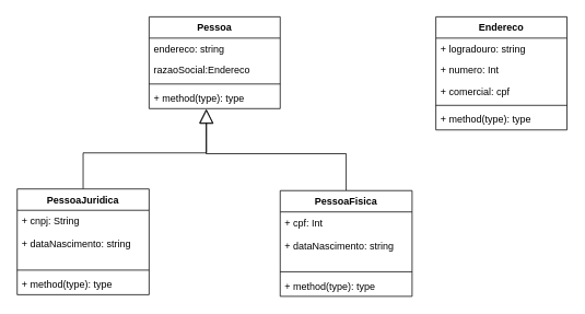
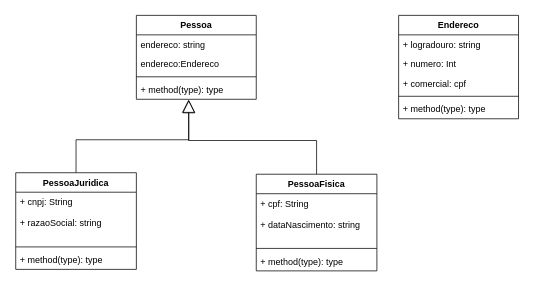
  <mxCell id="0" />
  <mxCell id="1" parent="0" />
  <mxCell id="2" value="Pessoa" style="swimlane;fontStyle=1;align=center;verticalAlign=top;childLayout=stackLayout;horizontal=1;startSize=26;horizontalStack=0;resizeParent=1;resizeParentMax=0;resizeLast=0;collapsible=1;marginBottom=0;" vertex="1" parent="1"><mxGeometry x="181" y="20" width="160" height="112" as="geometry" /></mxCell>
  <mxCell id="3" value="endereco: string" style="text;strokeColor=none;fillColor=none;align=left;verticalAlign=top;spacingLeft=4;spacingRight=4;overflow=hidden;rotatable=0;points=[[0,0.5],[1,0.5]];portConstraint=eastwest;" vertex="1" parent="2"><mxGeometry y="26" width="160" height="26" as="geometry" /></mxCell>
- <mxCell id="4" value="razaoSocial:Endereco" style="text;strokeColor=none;fillColor=none;align=left;verticalAlign=top;spacingLeft=4;spacingRight=4;overflow=hidden;rotatable=0;points=[[0,0.5],[1,0.5]];portConstraint=eastwest;" vertex="1" parent="2"><mxGeometry y="52" width="160" height="26" as="geometry" /></mxCell>
+ <mxCell id="4" value="endereco:Endereco" style="text;strokeColor=none;fillColor=none;align=left;verticalAlign=top;spacingLeft=4;spacingRight=4;overflow=hidden;rotatable=0;points=[[0,0.5],[1,0.5]];portConstraint=eastwest;" vertex="1" parent="2"><mxGeometry y="52" width="160" height="26" as="geometry" /></mxCell>
  <mxCell id="5" value="" style="line;strokeWidth=1;fillColor=none;align=left;verticalAlign=middle;spacingTop=-1;spacingLeft=3;spacingRight=3;rotatable=0;labelPosition=right;points=[];portConstraint=eastwest;" vertex="1" parent="2"><mxGeometry y="78" width="160" height="8" as="geometry" /></mxCell>
  <mxCell id="6" value="+ method(type): type" style="text;strokeColor=none;fillColor=none;align=left;verticalAlign=top;spacingLeft=4;spacingRight=4;overflow=hidden;rotatable=0;points=[[0,0.5],[1,0.5]];portConstraint=eastwest;" vertex="1" parent="2"><mxGeometry y="86" width="160" height="26" as="geometry" /></mxCell>
  <mxCell id="7" style="edgeStyle=orthogonalEdgeStyle;rounded=0;orthogonalLoop=1;jettySize=auto;html=1;entryX=0.438;entryY=1.038;entryDx=0;entryDy=0;entryPerimeter=0;endArrow=block;endFill=0;endSize=15;" edge="1" parent="1" source="8" target="6"><mxGeometry relative="1" as="geometry" /></mxCell>
  <mxCell id="8" value="PessoaJuridica" style="swimlane;fontStyle=1;align=center;verticalAlign=top;childLayout=stackLayout;horizontal=1;startSize=26;horizontalStack=0;resizeParent=1;resizeParentMax=0;resizeLast=0;collapsible=1;marginBottom=0;" vertex="1" parent="1"><mxGeometry x="20" y="230" width="161" height="129" as="geometry" /></mxCell>
- <mxCell id="9" value="+ cnpj: String&#10;&#10;+ dataNascimento: string" style="text;strokeColor=none;fillColor=none;align=left;verticalAlign=top;spacingLeft=4;spacingRight=4;overflow=hidden;rotatable=0;points=[[0,0.5],[1,0.5]];portConstraint=eastwest;" vertex="1" parent="8"><mxGeometry y="26" width="161" height="69" as="geometry" /></mxCell>
+ <mxCell id="9" value="+ cnpj: String&#10;&#10;+ razaoSocial: string" style="text;strokeColor=none;fillColor=none;align=left;verticalAlign=top;spacingLeft=4;spacingRight=4;overflow=hidden;rotatable=0;points=[[0,0.5],[1,0.5]];portConstraint=eastwest;" vertex="1" parent="8"><mxGeometry y="26" width="161" height="69" as="geometry" /></mxCell>
  <mxCell id="10" value="" style="line;strokeWidth=1;fillColor=none;align=left;verticalAlign=middle;spacingTop=-1;spacingLeft=3;spacingRight=3;rotatable=0;labelPosition=right;points=[];portConstraint=eastwest;" vertex="1" parent="8"><mxGeometry y="95" width="161" height="8" as="geometry" /></mxCell>
  <mxCell id="11" value="+ method(type): type" style="text;strokeColor=none;fillColor=none;align=left;verticalAlign=top;spacingLeft=4;spacingRight=4;overflow=hidden;rotatable=0;points=[[0,0.5],[1,0.5]];portConstraint=eastwest;" vertex="1" parent="8"><mxGeometry y="103" width="161" height="26" as="geometry" /></mxCell>
  <mxCell id="12" style="edgeStyle=orthogonalEdgeStyle;rounded=0;orthogonalLoop=1;jettySize=auto;html=1;entryX=0.435;entryY=1.013;entryDx=0;entryDy=0;entryPerimeter=0;endArrow=block;endFill=0;endSize=15;" edge="1" parent="1" source="13" target="6"><mxGeometry relative="1" as="geometry" /></mxCell>
  <mxCell id="13" value="PessoaFisica" style="swimlane;fontStyle=1;align=center;verticalAlign=top;childLayout=stackLayout;horizontal=1;startSize=26;horizontalStack=0;resizeParent=1;resizeParentMax=0;resizeLast=0;collapsible=1;marginBottom=0;" vertex="1" parent="1"><mxGeometry x="341" y="232" width="161" height="129" as="geometry" /></mxCell>
- <mxCell id="14" value="+ cpf: Int&#10;&#10;+ dataNascimento: string" style="text;strokeColor=none;fillColor=none;align=left;verticalAlign=top;spacingLeft=4;spacingRight=4;overflow=hidden;rotatable=0;points=[[0,0.5],[1,0.5]];portConstraint=eastwest;" vertex="1" parent="13"><mxGeometry y="26" width="161" height="69" as="geometry" /></mxCell>
+ <mxCell id="14" value="+ cpf: String&#10;&#10;+ dataNascimento: string" style="text;strokeColor=none;fillColor=none;align=left;verticalAlign=top;spacingLeft=4;spacingRight=4;overflow=hidden;rotatable=0;points=[[0,0.5],[1,0.5]];portConstraint=eastwest;" vertex="1" parent="13"><mxGeometry y="26" width="161" height="69" as="geometry" /></mxCell>
  <mxCell id="15" value="" style="line;strokeWidth=1;fillColor=none;align=left;verticalAlign=middle;spacingTop=-1;spacingLeft=3;spacingRight=3;rotatable=0;labelPosition=right;points=[];portConstraint=eastwest;" vertex="1" parent="13"><mxGeometry y="95" width="161" height="8" as="geometry" /></mxCell>
  <mxCell id="16" value="+ method(type): type" style="text;strokeColor=none;fillColor=none;align=left;verticalAlign=top;spacingLeft=4;spacingRight=4;overflow=hidden;rotatable=0;points=[[0,0.5],[1,0.5]];portConstraint=eastwest;" vertex="1" parent="13"><mxGeometry y="103" width="161" height="26" as="geometry" /></mxCell>
  <mxCell id="17" value="Endereco" style="swimlane;fontStyle=1;align=center;verticalAlign=top;childLayout=stackLayout;horizontal=1;startSize=26;horizontalStack=0;resizeParent=1;resizeParentMax=0;resizeLast=0;collapsible=1;marginBottom=0;" vertex="1" parent="1"><mxGeometry x="531" y="20" width="160" height="138" as="geometry" /></mxCell>
  <mxCell id="18" value="+ logradouro: string&#10;" style="text;strokeColor=none;fillColor=none;align=left;verticalAlign=top;spacingLeft=4;spacingRight=4;overflow=hidden;rotatable=0;points=[[0,0.5],[1,0.5]];portConstraint=eastwest;" vertex="1" parent="17"><mxGeometry y="26" width="160" height="26" as="geometry" /></mxCell>
  <mxCell id="19" value="+ numero: Int" style="text;strokeColor=none;fillColor=none;align=left;verticalAlign=top;spacingLeft=4;spacingRight=4;overflow=hidden;rotatable=0;points=[[0,0.5],[1,0.5]];portConstraint=eastwest;" vertex="1" parent="17"><mxGeometry y="52" width="160" height="26" as="geometry" /></mxCell>
  <mxCell id="20" value="+ comercial: cpf" style="text;strokeColor=none;fillColor=none;align=left;verticalAlign=top;spacingLeft=4;spacingRight=4;overflow=hidden;rotatable=0;points=[[0,0.5],[1,0.5]];portConstraint=eastwest;" vertex="1" parent="17"><mxGeometry y="78" width="160" height="26" as="geometry" /></mxCell>
  <mxCell id="21" value="" style="line;strokeWidth=1;fillColor=none;align=left;verticalAlign=middle;spacingTop=-1;spacingLeft=3;spacingRight=3;rotatable=0;labelPosition=right;points=[];portConstraint=eastwest;" vertex="1" parent="17"><mxGeometry y="104" width="160" height="8" as="geometry" /></mxCell>
  <mxCell id="22" value="+ method(type): type" style="text;strokeColor=none;fillColor=none;align=left;verticalAlign=top;spacingLeft=4;spacingRight=4;overflow=hidden;rotatable=0;points=[[0,0.5],[1,0.5]];portConstraint=eastwest;" vertex="1" parent="17"><mxGeometry y="112" width="160" height="26" as="geometry" /></mxCell>
